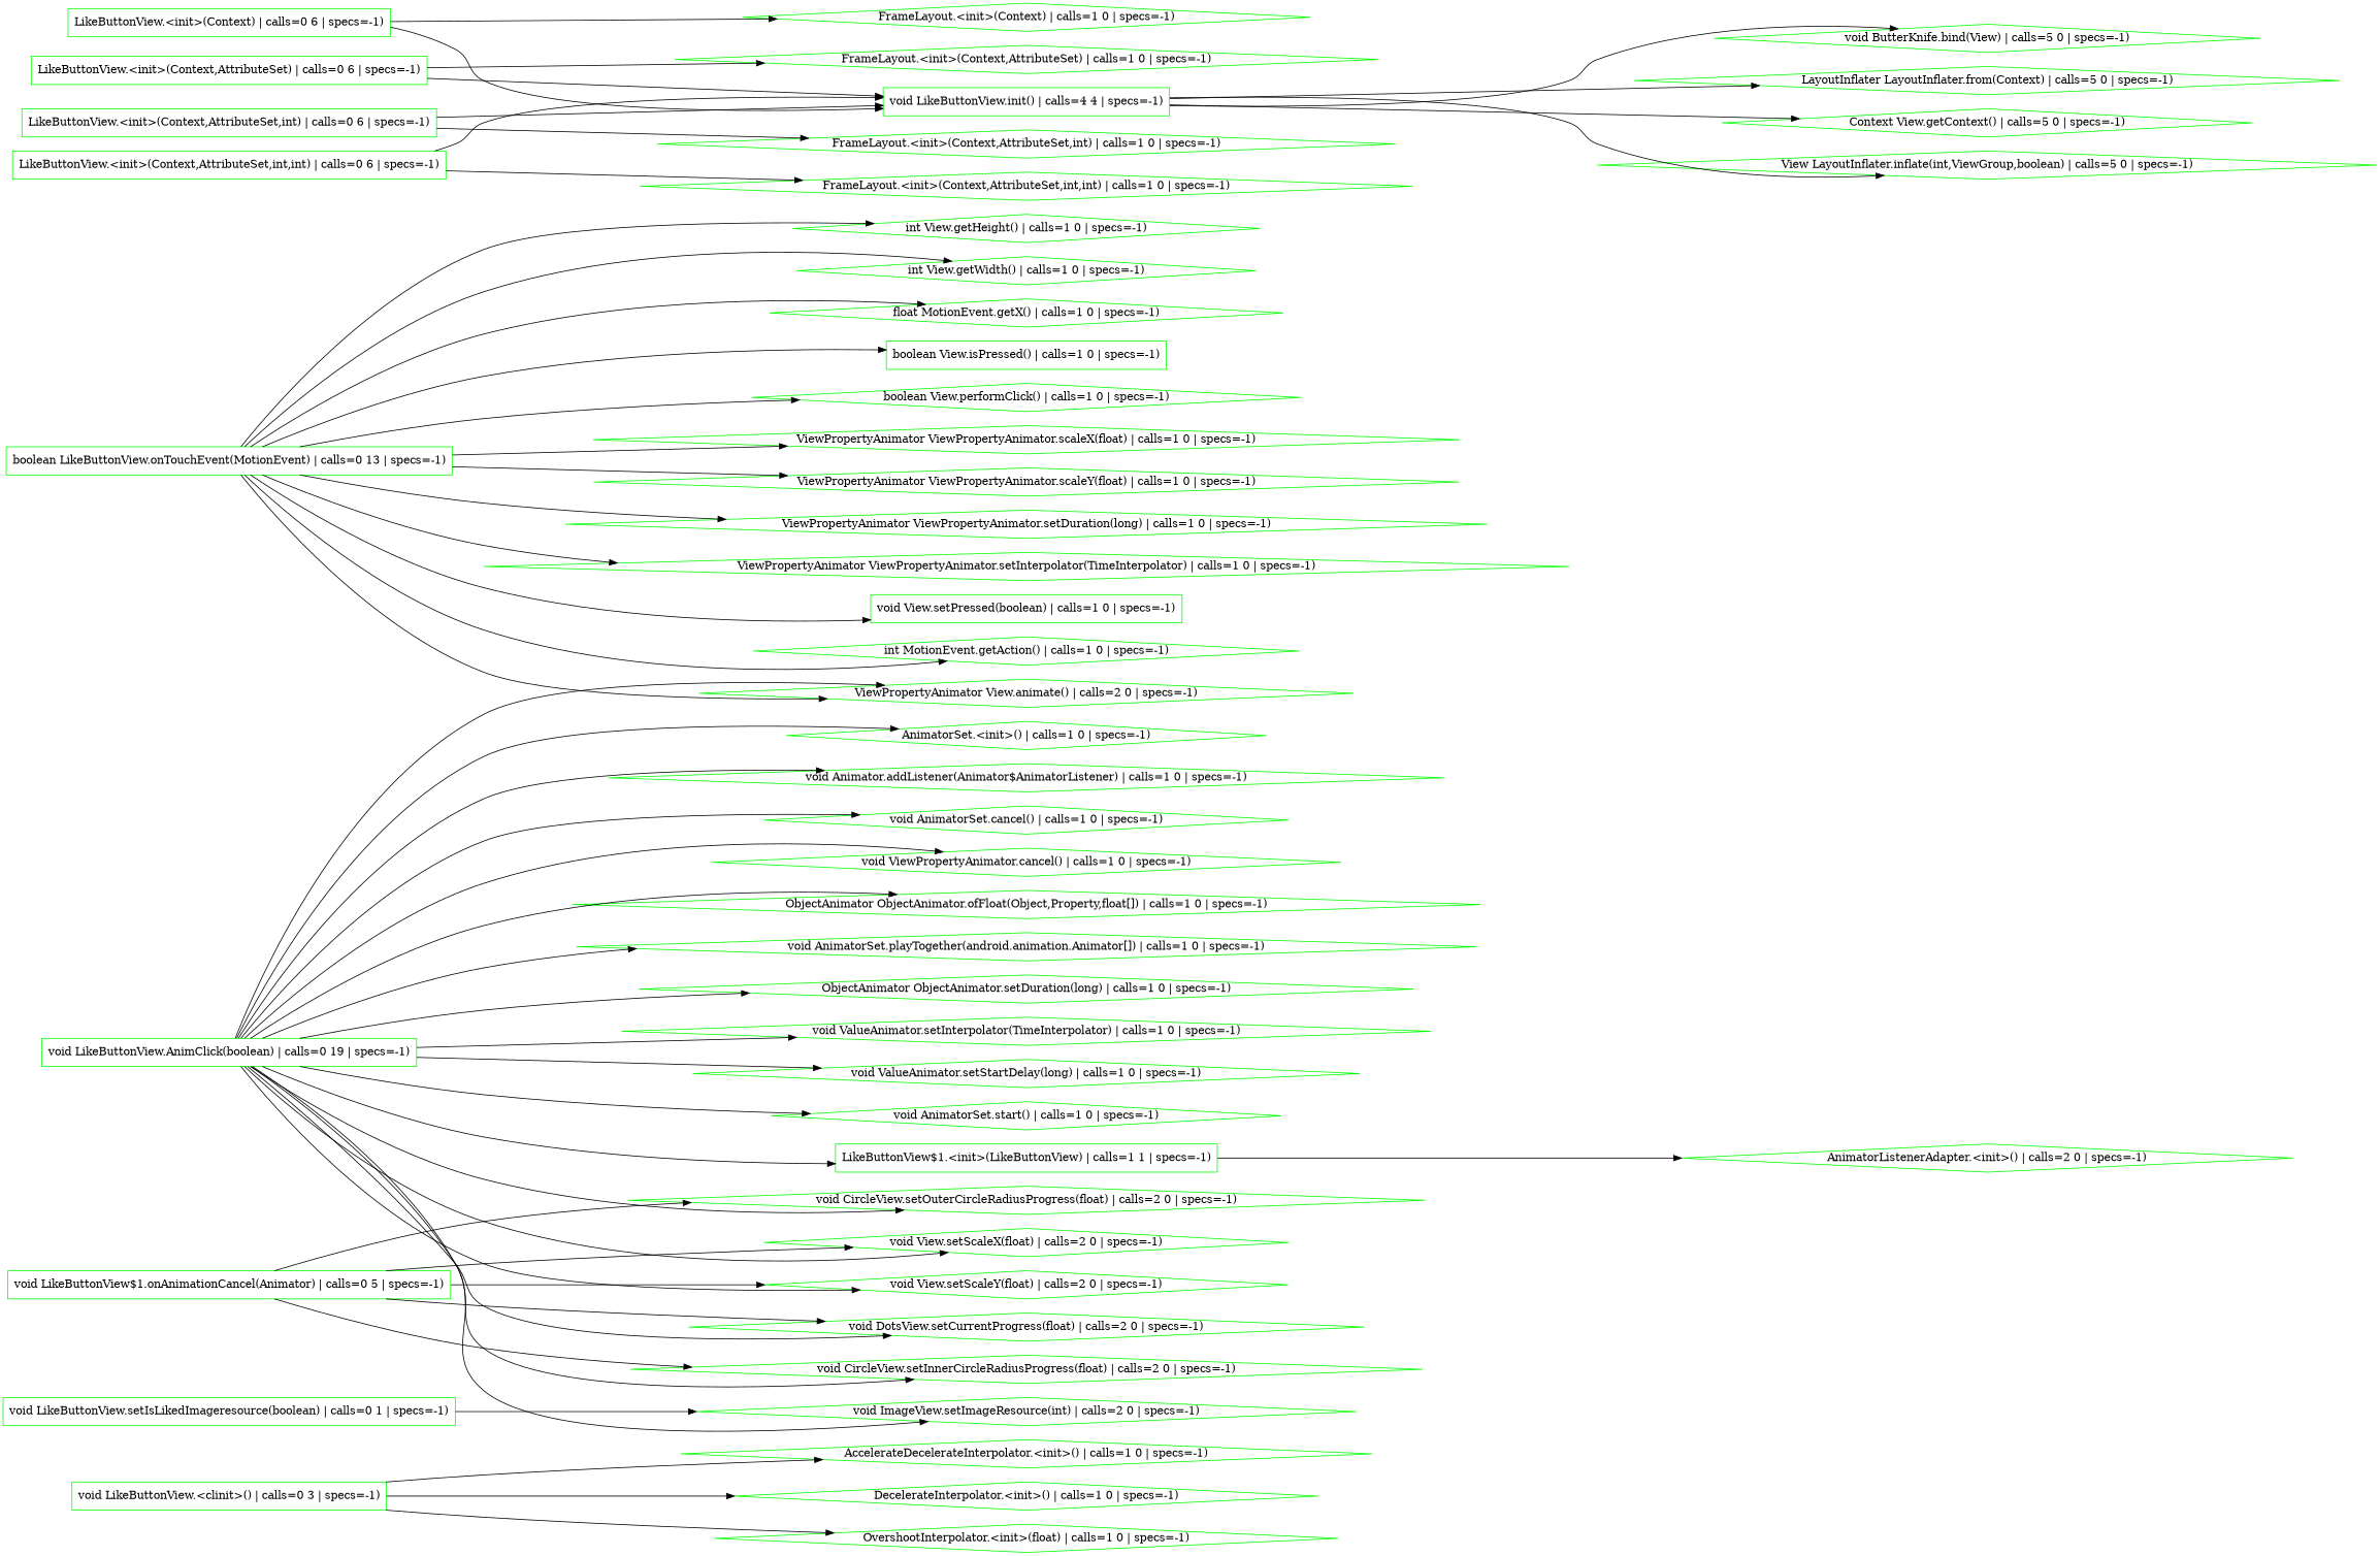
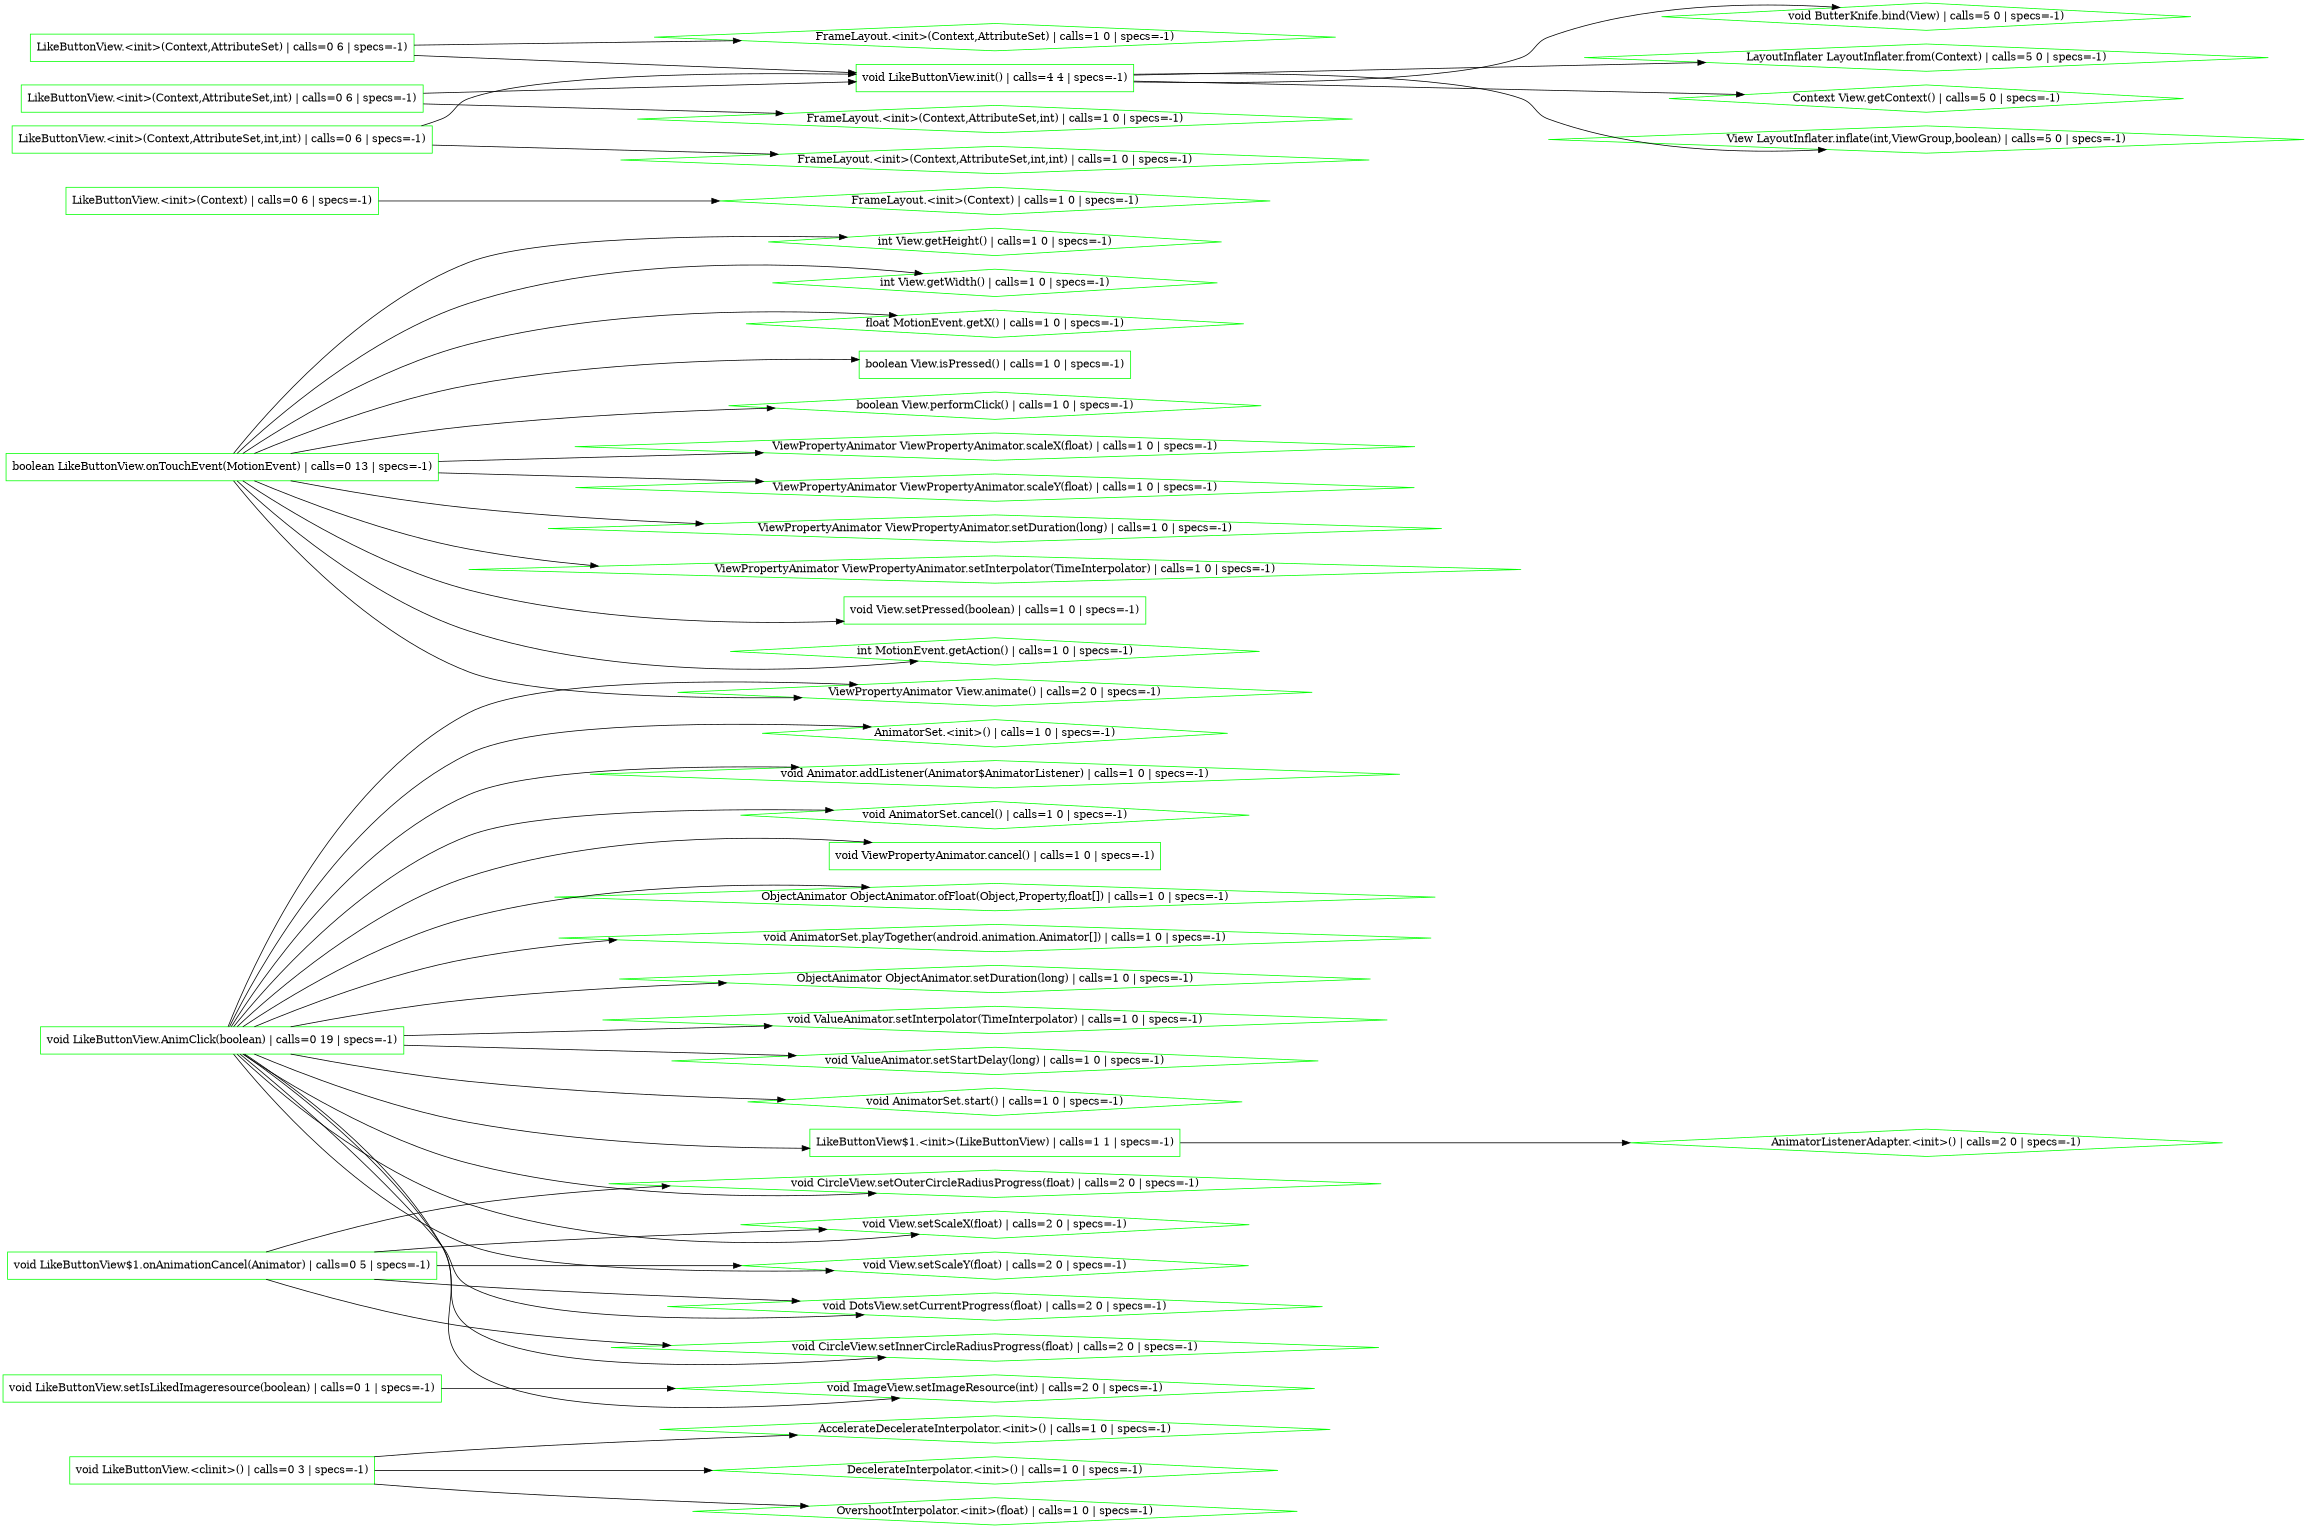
  digraph {
    rankdir=LR
    node [color=green shape=diamond]
    n1 [label="void LikeButtonView.<clinit>() | calls=0 3 | specs=-1)" shape=box]
    n2 [label="AccelerateDecelerateInterpolator.<init>() | calls=1 0 | specs=-1)"]
    n3 [label="DecelerateInterpolator.<init>() | calls=1 0 | specs=-1)"]
    n4 [label="OvershootInterpolator.<init>(float) | calls=1 0 | specs=-1)"]
    n5 [label="AnimatorListenerAdapter.<init>() | calls=2 0 | specs=-1)"]
    n6 [label="AnimatorSet.<init>() | calls=1 0 | specs=-1)"]
    n7 [label="FrameLayout.<init>(Context) | calls=1 0 | specs=-1)"]
    n8 [label="LikeButtonView.<init>(Context) | calls=0 6 | specs=-1)" shape=box]
    n9 [label="void LikeButtonView.init() | calls=4 4 | specs=-1)" shape=box]
    n10 [label="void ButterKnife.bind(View) | calls=5 0 | specs=-1)"]
    n11 [label="LayoutInflater LayoutInflater.from(Context) | calls=5 0 | specs=-1)"]
    n12 [label="Context View.getContext() | calls=5 0 | specs=-1)"]
    n13 [label="View LayoutInflater.inflate(int,ViewGroup,boolean) | calls=5 0 | specs=-1)"]
    n14 [label="FrameLayout.<init>(Context,AttributeSet) | calls=1 0 | specs=-1)"]
    n15 [label="LikeButtonView.<init>(Context,AttributeSet) | calls=0 6 | specs=-1)" shape=box]
    n16 [label="FrameLayout.<init>(Context,AttributeSet,int) | calls=1 0 | specs=-1)"]
    n17 [label="LikeButtonView.<init>(Context,AttributeSet,int) | calls=0 6 | specs=-1)" shape=box]
    n18 [label="FrameLayout.<init>(Context,AttributeSet,int,int) | calls=1 0 | specs=-1)"]
    n19 [label="LikeButtonView.<init>(Context,AttributeSet,int,int) | calls=0 6 | specs=-1)" shape=box]
    n20 [label="LikeButtonView$1.<init>(LikeButtonView) | calls=1 1 | specs=-1)" shape=box]
    n21 [label="void LikeButtonView.AnimClick(boolean) | calls=0 19 | specs=-1)" shape=box]
    n22 [label="void Animator.addListener(Animator$AnimatorListener) | calls=1 0 | specs=-1)"]
    n23 [label="ViewPropertyAnimator View.animate() | calls=2 0 | specs=-1)"]
    n24 [label="void AnimatorSet.cancel() | calls=1 0 | specs=-1)"]
-   n25 [label="void ViewPropertyAnimator.cancel() | calls=1 0 | specs=-1)"]
+   n25 [label="void ViewPropertyAnimator.cancel() | calls=1 0 | specs=-1)" shape=box]
    n26 [label="ObjectAnimator ObjectAnimator.ofFloat(Object,Property,float[]) | calls=1 0 | specs=-1)"]
    n27 [label="void AnimatorSet.playTogether(android.animation.Animator[]) | calls=1 0 | specs=-1)"]
    n28 [label="void DotsView.setCurrentProgress(float) | calls=2 0 | specs=-1)"]
    n29 [label="ObjectAnimator ObjectAnimator.setDuration(long) | calls=1 0 | specs=-1)"]
    n30 [label="void ImageView.setImageResource(int) | calls=2 0 | specs=-1)"]
    n31 [label="void CircleView.setInnerCircleRadiusProgress(float) | calls=2 0 | specs=-1)"]
    n32 [label="void ValueAnimator.setInterpolator(TimeInterpolator) | calls=1 0 | specs=-1)"]
    n33 [label="void CircleView.setOuterCircleRadiusProgress(float) | calls=2 0 | specs=-1)"]
    n34 [label="void View.setScaleX(float) | calls=2 0 | specs=-1)"]
    n35 [label="void View.setScaleY(float) | calls=2 0 | specs=-1)"]
    n36 [label="void ValueAnimator.setStartDelay(long) | calls=1 0 | specs=-1)"]
    n37 [label="void AnimatorSet.start() | calls=1 0 | specs=-1)"]
    n38 [label="int MotionEvent.getAction() | calls=1 0 | specs=-1)"]
    n39 [label="int View.getHeight() | calls=1 0 | specs=-1)"]
    n40 [label="int View.getWidth() | calls=1 0 | specs=-1)"]
    n41 [label="float MotionEvent.getX() | calls=1 0 | specs=-1)"]
    n42 [label="boolean View.isPressed() | calls=1 0 | specs=-1)" shape=box]
    n43 [label="void LikeButtonView$1.onAnimationCancel(Animator) | calls=0 5 | specs=-1)" shape=box]
    n44 [label="boolean LikeButtonView.onTouchEvent(MotionEvent) | calls=0 13 | specs=-1)" shape=box]
    n45 [label="boolean View.performClick() | calls=1 0 | specs=-1)"]
    n46 [label="ViewPropertyAnimator ViewPropertyAnimator.scaleX(float) | calls=1 0 | specs=-1)"]
    n47 [label="ViewPropertyAnimator ViewPropertyAnimator.scaleY(float) | calls=1 0 | specs=-1)"]
    n48 [label="ViewPropertyAnimator ViewPropertyAnimator.setDuration(long) | calls=1 0 | specs=-1)"]
    n49 [label="ViewPropertyAnimator ViewPropertyAnimator.setInterpolator(TimeInterpolator) | calls=1 0 | specs=-1)"]
    n50 [label="void View.setPressed(boolean) | calls=1 0 | specs=-1)" shape=box]
    n51 [label="void LikeButtonView.setIsLikedImageresource(boolean) | calls=0 1 | specs=-1)" shape=box]
    n1 -> n2
    n1 -> n3
    n1 -> n4
    n8 -> n7
-   n8 -> n9
    n9 -> n10
    n9 -> n11
    n9 -> n12
    n9 -> n13
    n15 -> n9
    n15 -> n14
    n17 -> n9
    n17 -> n16
    n19 -> n9
    n19 -> n18
    n20 -> n5
    n21 -> n6
    n21 -> n20
    n21 -> n22
    n21 -> n23
    n21 -> n24
    n21 -> n25
    n21 -> n26
    n21 -> n27
    n21 -> n28
    n21 -> n29
    n21 -> n30
    n21 -> n31
    n21 -> n32
    n21 -> n33
    n21 -> n34
    n21 -> n35
    n21 -> n36
    n21 -> n37
    n43 -> n28
    n43 -> n31
    n43 -> n33
    n43 -> n34
    n43 -> n35
    n44 -> n23
    n44 -> n38
    n44 -> n39
    n44 -> n40
    n44 -> n41
    n44 -> n42
    n44 -> n45
    n44 -> n46
    n44 -> n47
    n44 -> n48
    n44 -> n49
    n44 -> n50
    n51 -> n30
  }
